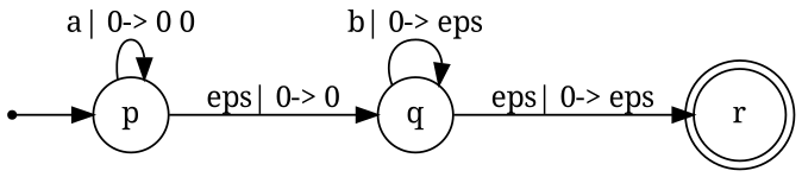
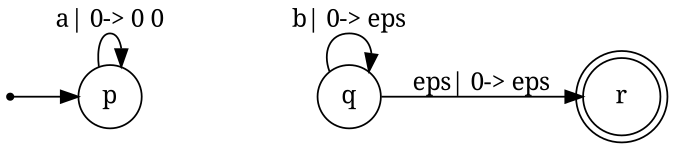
  digraph {
    fontname="Noto Serif"
    rankdir=LR
    node [fontname="Noto Serif" shape=circle]
    edge [fontname="Noto Serif"]
    start [shape=point]
    p
    q
    r [shape=doublecircle]
    start -> p
    p -> p [label="a| 0-> 0 0"]
-   p -> q [label="eps| 0-> 0"]
    q -> q [label="b| 0-> eps"]
    q -> r [label="eps| 0-> eps"]
  }
